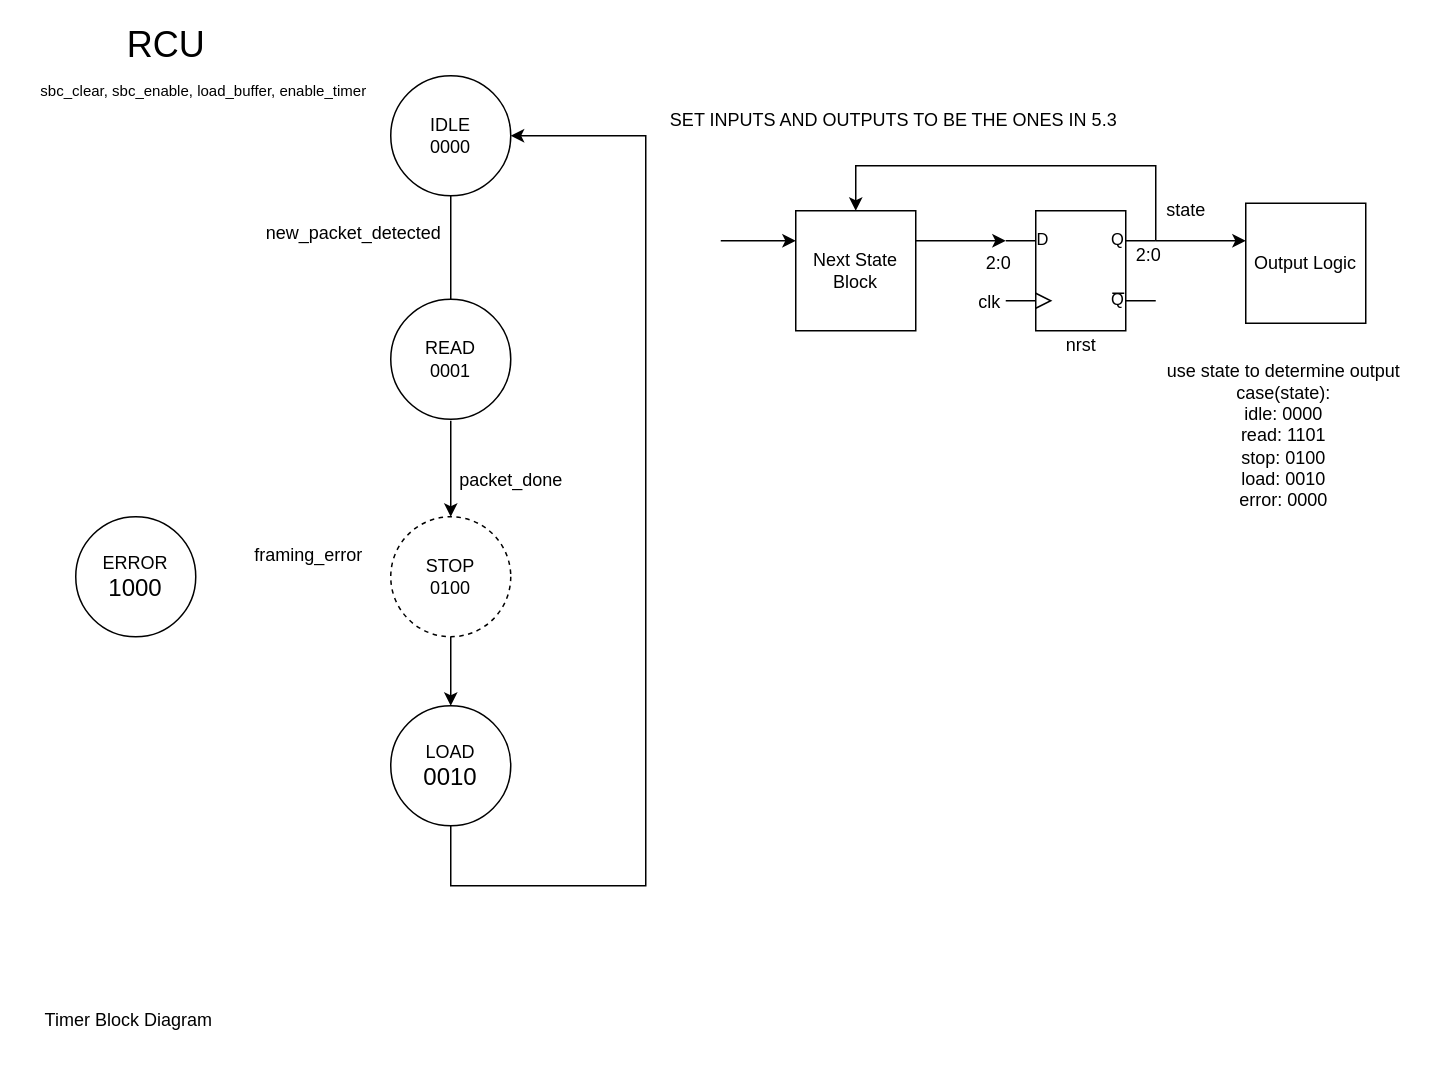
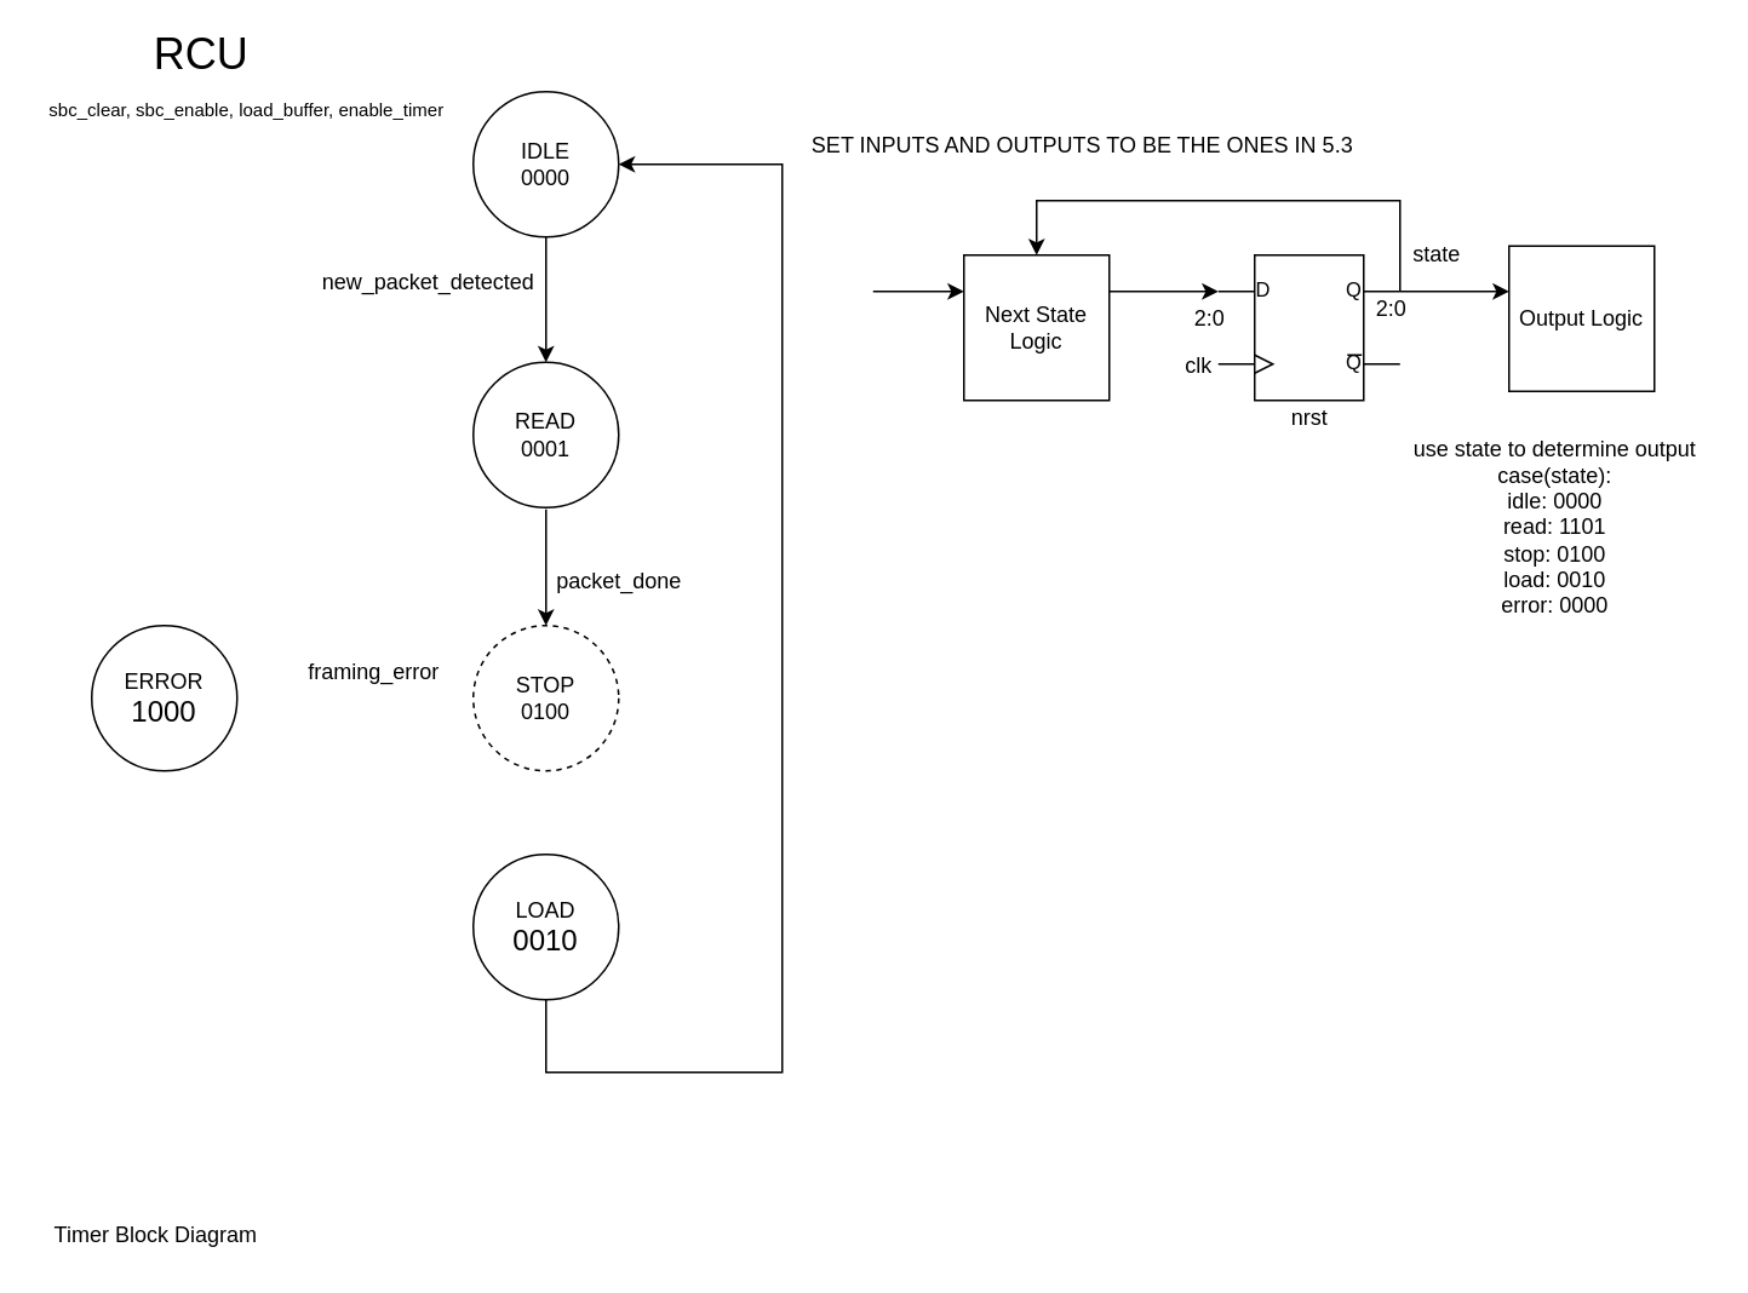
  <mxCell id="0" />
  <mxCell id="1" parent="0" />
  <mxCell id="2" value="&lt;div&gt;&lt;font style=&quot;font-size: 24px&quot;&gt;RCU&lt;/font&gt;&lt;/div&gt;" style="text;html=1;align=center;verticalAlign=middle;resizable=0;points=[];autosize=1;strokeColor=none;fillColor=none;" parent="1" vertex="1"><mxGeometry x="75" y="20" width="70" height="20" as="geometry" /></mxCell>
  <mxCell id="3" value="&lt;div&gt;IDLE&lt;/div&gt;&lt;div&gt;0000&lt;br&gt;&lt;/div&gt;" style="ellipse;whiteSpace=wrap;html=1;aspect=fixed;fontSize=12;" parent="1" vertex="1"><mxGeometry x="260" y="50" width="80" height="80" as="geometry" /></mxCell>
  <mxCell id="4" value="&lt;div&gt;READ&lt;/div&gt;&lt;div&gt;0001&lt;br&gt;&lt;/div&gt;" style="ellipse;whiteSpace=wrap;html=1;aspect=fixed;fontSize=12;" parent="1" vertex="1"><mxGeometry x="260" y="199" width="80" height="80" as="geometry" /></mxCell>
- <mxCell id="5" value="" style="endArrow=none;html=1;rounded=0;fontSize=12;exitX=0.5;exitY=1;exitDx=0;exitDy=0;entryX=0.5;entryY=0;entryDx=0;entryDy=0;" parent="1" source="3" target="4" edge="1"><mxGeometry width="50" height="50" relative="1" as="geometry"><mxPoint x="340" y="240" as="sourcePoint" /><mxPoint x="390" y="190" as="targetPoint" /></mxGeometry></mxCell>
+ <mxCell id="5" value="" style="endArrow=classic;html=1;rounded=0;fontSize=12;exitX=0.5;exitY=1;exitDx=0;exitDy=0;entryX=0.5;entryY=0;entryDx=0;entryDy=0;" parent="1" source="3" target="4" edge="1"><mxGeometry width="50" height="50" relative="1" as="geometry"><mxPoint x="340" y="240" as="sourcePoint" /><mxPoint x="390" y="190" as="targetPoint" /></mxGeometry></mxCell>
  <mxCell id="6" value="new_packet_detected" style="text;html=1;align=center;verticalAlign=middle;resizable=0;points=[];autosize=1;strokeColor=none;fillColor=none;fontSize=12;" parent="1" vertex="1"><mxGeometry x="170" y="145" width="130" height="20" as="geometry" /></mxCell>
  <mxCell id="7" value="" style="endArrow=classic;html=1;rounded=0;fontSize=12;entryX=0.5;entryY=0;entryDx=0;entryDy=0;" parent="1" target="9" edge="1"><mxGeometry width="50" height="50" relative="1" as="geometry"><mxPoint x="300" y="280" as="sourcePoint" /><mxPoint x="350" y="354" as="targetPoint" /></mxGeometry></mxCell>
  <mxCell id="8" value="packet_done" style="text;html=1;align=center;verticalAlign=middle;resizable=0;points=[];autosize=1;strokeColor=none;fillColor=none;fontSize=12;" parent="1" vertex="1"><mxGeometry x="300" y="310" width="80" height="20" as="geometry" /></mxCell>
  <mxCell id="9" value="&lt;div&gt;STOP&lt;/div&gt;&lt;div&gt;0100&lt;br&gt;&lt;/div&gt;" style="ellipse;whiteSpace=wrap;html=1;aspect=fixed;fontSize=12;dashed=1;" parent="1" vertex="1"><mxGeometry x="260" y="344" width="80" height="80" as="geometry" /></mxCell>
- <mxCell id="10" value="" style="endArrow=classic;html=1;rounded=0;fontSize=12;exitX=0.5;exitY=1;exitDx=0;exitDy=0;entryX=0.5;entryY=0;entryDx=0;entryDy=0;" parent="1" source="9" target="24" edge="1"><mxGeometry width="50" height="50" relative="1" as="geometry"><mxPoint x="340" y="424" as="sourcePoint" /><mxPoint x="300" y="484" as="targetPoint" /></mxGeometry></mxCell>
- <mxCell id="11" value="Next State Block" style="whiteSpace=wrap;html=1;aspect=fixed;fontSize=12;" parent="1" vertex="1"><mxGeometry x="530" y="140" width="80" height="80" as="geometry" /></mxCell>
+ <mxCell id="11" value="Next State Logic" style="whiteSpace=wrap;html=1;aspect=fixed;fontSize=12;" parent="1" vertex="1"><mxGeometry x="530" y="140" width="80" height="80" as="geometry" /></mxCell>
  <mxCell id="12" value="" style="verticalLabelPosition=bottom;shadow=0;dashed=0;align=center;html=1;verticalAlign=top;shape=mxgraph.electrical.logic_gates.d_type_flip-flop;fontSize=12;" parent="1" vertex="1"><mxGeometry x="670" y="140" width="100" height="80" as="geometry" /></mxCell>
  <mxCell id="13" value="" style="endArrow=classic;html=1;rounded=0;fontSize=12;entryX=0;entryY=0.25;entryDx=0;entryDy=0;entryPerimeter=0;exitX=1;exitY=0.25;exitDx=0;exitDy=0;" parent="1" source="11" target="12" edge="1"><mxGeometry width="50" height="50" relative="1" as="geometry"><mxPoint x="450" y="250" as="sourcePoint" /><mxPoint x="500" y="200" as="targetPoint" /></mxGeometry></mxCell>
  <mxCell id="14" value="2:0" style="text;html=1;align=center;verticalAlign=middle;resizable=0;points=[];autosize=1;strokeColor=none;fillColor=none;fontSize=12;" parent="1" vertex="1"><mxGeometry x="650" y="165" width="30" height="20" as="geometry" /></mxCell>
  <mxCell id="15" value="" style="endArrow=classic;html=1;rounded=0;fontSize=12;entryX=0.5;entryY=0;entryDx=0;entryDy=0;exitX=1;exitY=0.25;exitDx=0;exitDy=0;exitPerimeter=0;" parent="1" source="12" target="11" edge="1"><mxGeometry width="50" height="50" relative="1" as="geometry"><mxPoint x="440" y="250" as="sourcePoint" /><mxPoint x="490" y="200" as="targetPoint" /><Array as="points"><mxPoint x="770" y="110" /><mxPoint x="570" y="110" /></Array></mxGeometry></mxCell>
  <mxCell id="16" value="state" style="text;html=1;align=center;verticalAlign=middle;resizable=0;points=[];autosize=1;strokeColor=none;fillColor=none;fontSize=12;" parent="1" vertex="1"><mxGeometry x="770" y="130" width="40" height="20" as="geometry" /></mxCell>
  <mxCell id="17" value="2:0" style="text;html=1;align=center;verticalAlign=middle;resizable=0;points=[];autosize=1;strokeColor=none;fillColor=none;fontSize=12;" parent="1" vertex="1"><mxGeometry x="750" y="160" width="30" height="20" as="geometry" /></mxCell>
  <mxCell id="18" value="" style="endArrow=classic;html=1;rounded=0;fontSize=12;exitX=1;exitY=0.25;exitDx=0;exitDy=0;exitPerimeter=0;" parent="1" source="12" edge="1"><mxGeometry width="50" height="50" relative="1" as="geometry"><mxPoint x="810" y="200" as="sourcePoint" /><mxPoint x="830" y="160" as="targetPoint" /></mxGeometry></mxCell>
  <mxCell id="19" value="&lt;div&gt;clk&lt;/div&gt;" style="text;html=1;align=center;verticalAlign=middle;resizable=0;points=[];autosize=1;strokeColor=none;fillColor=none;fontSize=12;" parent="1" vertex="1"><mxGeometry x="644" y="191" width="30" height="20" as="geometry" /></mxCell>
  <mxCell id="20" value="nrst" style="text;html=1;align=center;verticalAlign=middle;resizable=0;points=[];autosize=1;strokeColor=none;fillColor=none;fontSize=12;" parent="1" vertex="1"><mxGeometry x="700" y="220" width="40" height="20" as="geometry" /></mxCell>
  <mxCell id="21" value="" style="endArrow=classic;html=1;rounded=0;fontSize=12;entryX=0;entryY=0.25;entryDx=0;entryDy=0;" parent="1" target="11" edge="1"><mxGeometry width="50" height="50" relative="1" as="geometry"><mxPoint x="480" y="160" as="sourcePoint" /><mxPoint x="490" y="250" as="targetPoint" /></mxGeometry></mxCell>
  <mxCell id="22" value="&lt;div&gt;ERROR&lt;/div&gt;&lt;div&gt;&lt;font style=&quot;font-size: 10px&quot;&gt;&lt;font size=&quot;3&quot;&gt;1000&lt;/font&gt;&lt;br&gt;&lt;/font&gt;&lt;/div&gt;" style="ellipse;whiteSpace=wrap;html=1;aspect=fixed;fontSize=12;" parent="1" vertex="1"><mxGeometry x="50" y="344" width="80" height="80" as="geometry" /></mxCell>
  <mxCell id="23" value="&lt;div&gt;sbc_clear, sbc_enable, load_buffer, enable_timer&lt;br&gt;&lt;/div&gt;" style="text;html=1;align=center;verticalAlign=middle;resizable=0;points=[];autosize=1;strokeColor=none;fillColor=none;fontSize=10;" parent="1" vertex="1"><mxGeometry y="50" width="230" height="20" as="geometry" x="20" /></mxCell>
  <mxCell id="24" value="&lt;div&gt;&lt;font style=&quot;font-size: 12px&quot;&gt;LOAD&lt;/font&gt;&lt;/div&gt;&lt;div&gt;&lt;font size=&quot;3&quot;&gt;0010&lt;br&gt;&lt;/font&gt;&lt;/div&gt;" style="ellipse;whiteSpace=wrap;html=1;aspect=fixed;fontSize=10;" parent="1" vertex="1"><mxGeometry x="260" y="470" width="80" height="80" as="geometry" /></mxCell>
  <mxCell id="25" value="" style="endArrow=classic;html=1;rounded=0;fontSize=12;entryX=1;entryY=0.5;entryDx=0;entryDy=0;exitX=0.5;exitY=1;exitDx=0;exitDy=0;" parent="1" source="24" target="3" edge="1"><mxGeometry width="50" height="50" relative="1" as="geometry"><mxPoint x="480" y="390" as="sourcePoint" /><mxPoint x="300" y="590" as="targetPoint" /><Array as="points"><mxPoint x="300" y="590" /><mxPoint x="430" y="590" /><mxPoint x="430" y="90" /></Array></mxGeometry></mxCell>
  <mxCell id="26" value="framing_error" style="text;html=1;align=center;verticalAlign=middle;resizable=0;points=[];autosize=1;strokeColor=none;fillColor=none;fontSize=12;" parent="1" vertex="1"><mxGeometry x="160" y="360" width="90" height="20" as="geometry" /></mxCell>
  <mxCell id="27" value="Timer Block Diagram" style="text;html=1;align=center;verticalAlign=middle;resizable=0;points=[];autosize=1;strokeColor=none;fillColor=none;" vertex="1" parent="1"><mxGeometry y="670" width="130" height="20" as="geometry" x="20" /></mxCell>
  <mxCell id="28" value="Output Logic" style="whiteSpace=wrap;html=1;aspect=fixed;fontSize=12;" vertex="1" parent="1"><mxGeometry x="830" y="135" width="80" height="80" as="geometry" /></mxCell>
  <mxCell id="29" value="use state to determine output&lt;br&gt;case(state):&lt;br&gt;idle: 0000&lt;br&gt;read: 1101&lt;br&gt;stop: 0100&lt;br&gt;load: 0010&lt;br&gt;error: 0000" style="text;html=1;align=center;verticalAlign=middle;resizable=0;points=[];autosize=1;strokeColor=none;fillColor=none;" vertex="1" parent="1"><mxGeometry x="770" y="240" width="170" height="100" as="geometry" /></mxCell>
  <mxCell id="30" value="SET INPUTS AND OUTPUTS TO BE THE ONES IN 5.3" style="text;html=1;align=center;verticalAlign=middle;resizable=0;points=[];autosize=1;strokeColor=none;fillColor=none;" vertex="1" parent="1"><mxGeometry x="440" y="70" width="310" height="20" as="geometry" /></mxCell>
